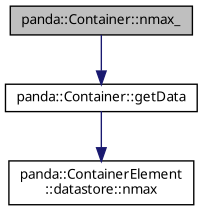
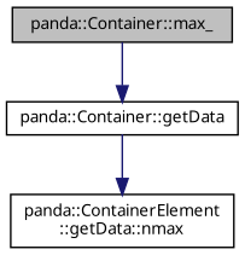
  digraph {
    fontname="Noto Sans"
    rankdir=TB
    node [color=black fillcolor=white fontname="Noto Sans" fontsize=10 shape=record style=filled]
    edge [color=midnightblue fontname="Noto Sans" fontsize=10 labelfontname=Helvetica labelfontsize=10 style=solid]
-   n1 [fillcolor=grey75 fontcolor=black height=0.2 label="panda::Container::nmax_" width=0.4]
+   n1 [fillcolor=grey75 fontcolor=black height=0.2 label="panda::Container::max_" width=0.4]
    n2 [height=0.2 label="panda::Container::getData" width=0.4]
-   n3 [height=0.2 label="panda::ContainerElement\l::datastore::nmax" width=0.4]
+   n3 [height=0.2 label="panda::ContainerElement\l::getData::nmax" width=0.4]
    n1 -> n2
    n2 -> n3
  }
